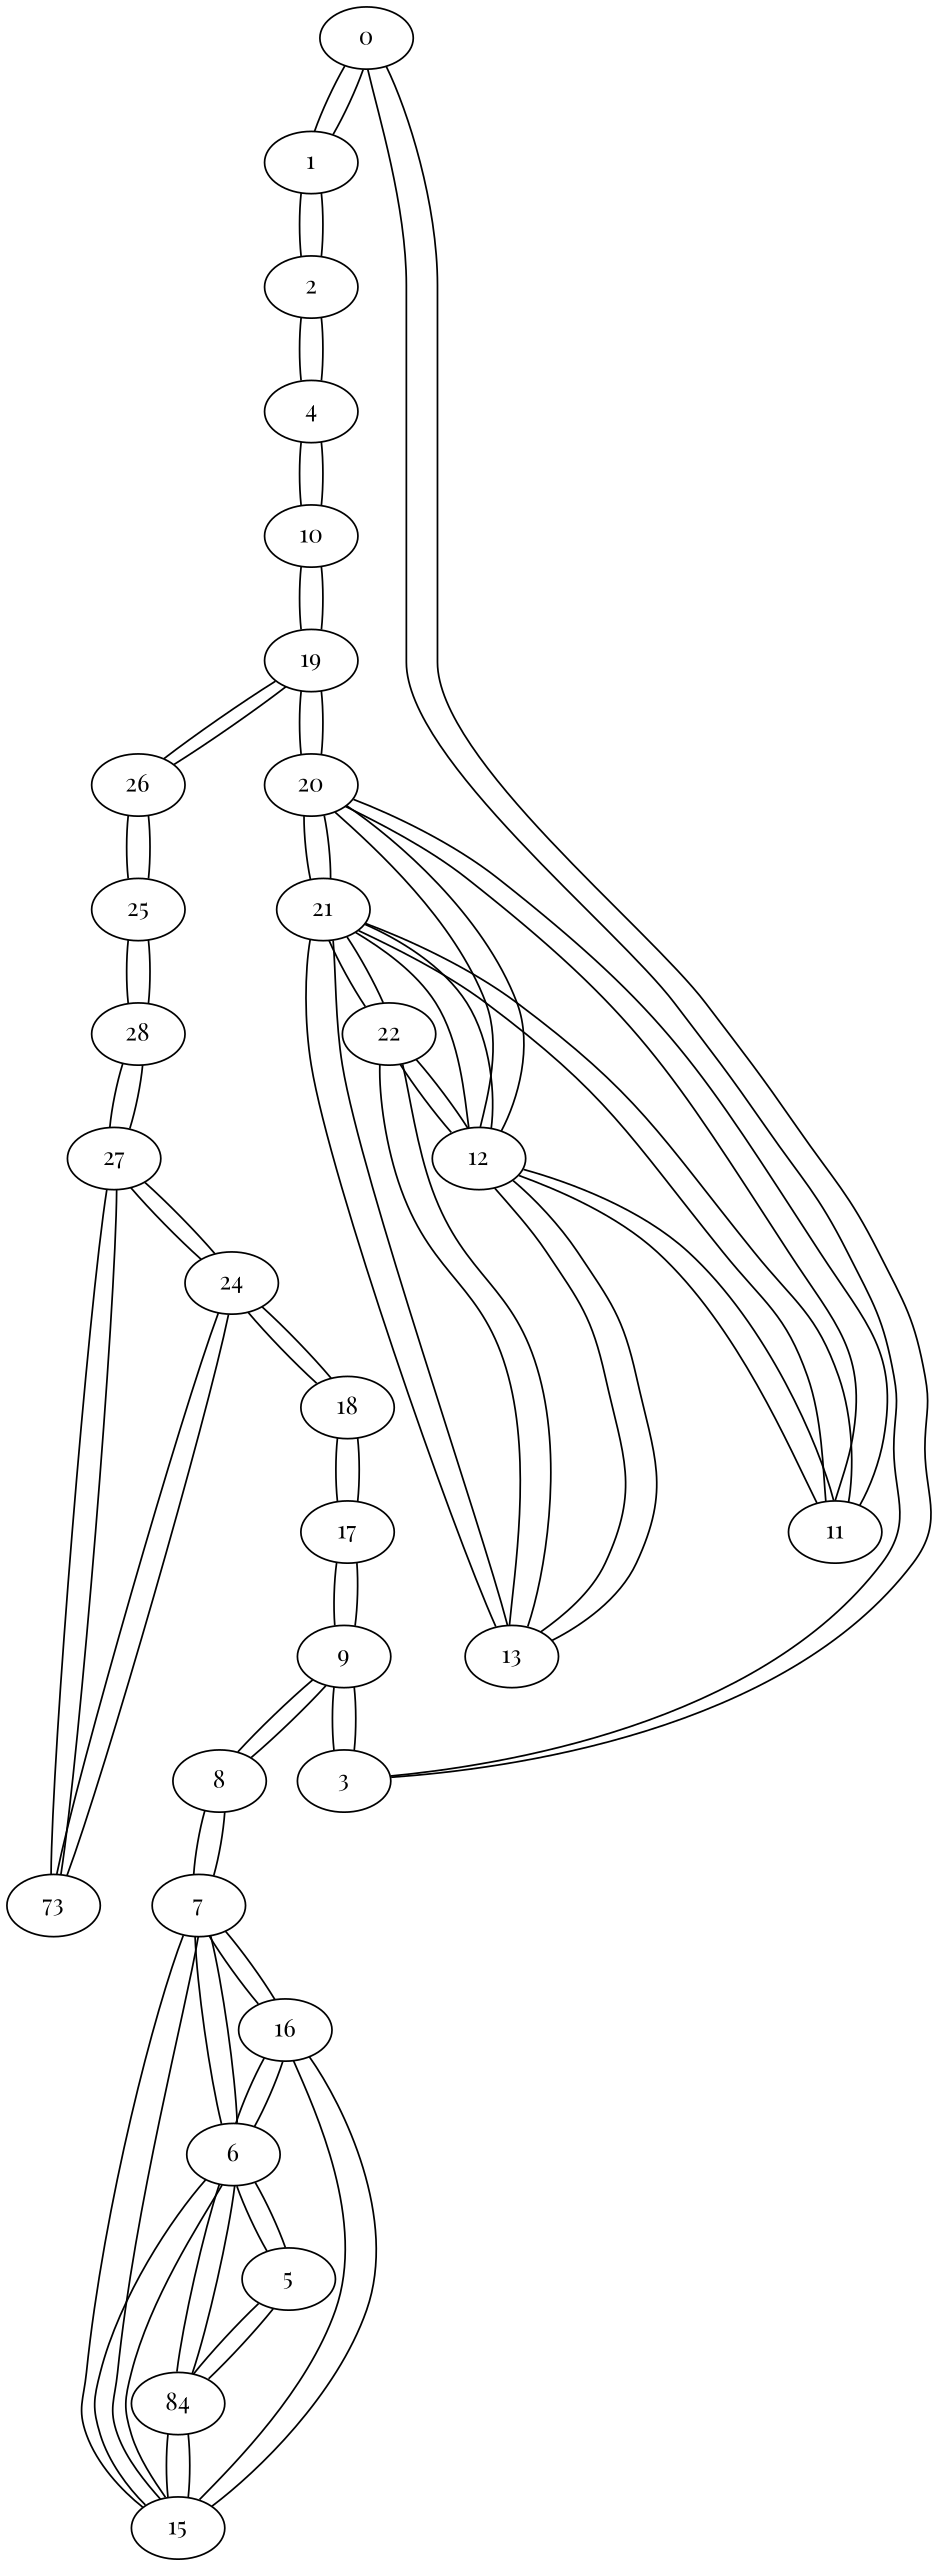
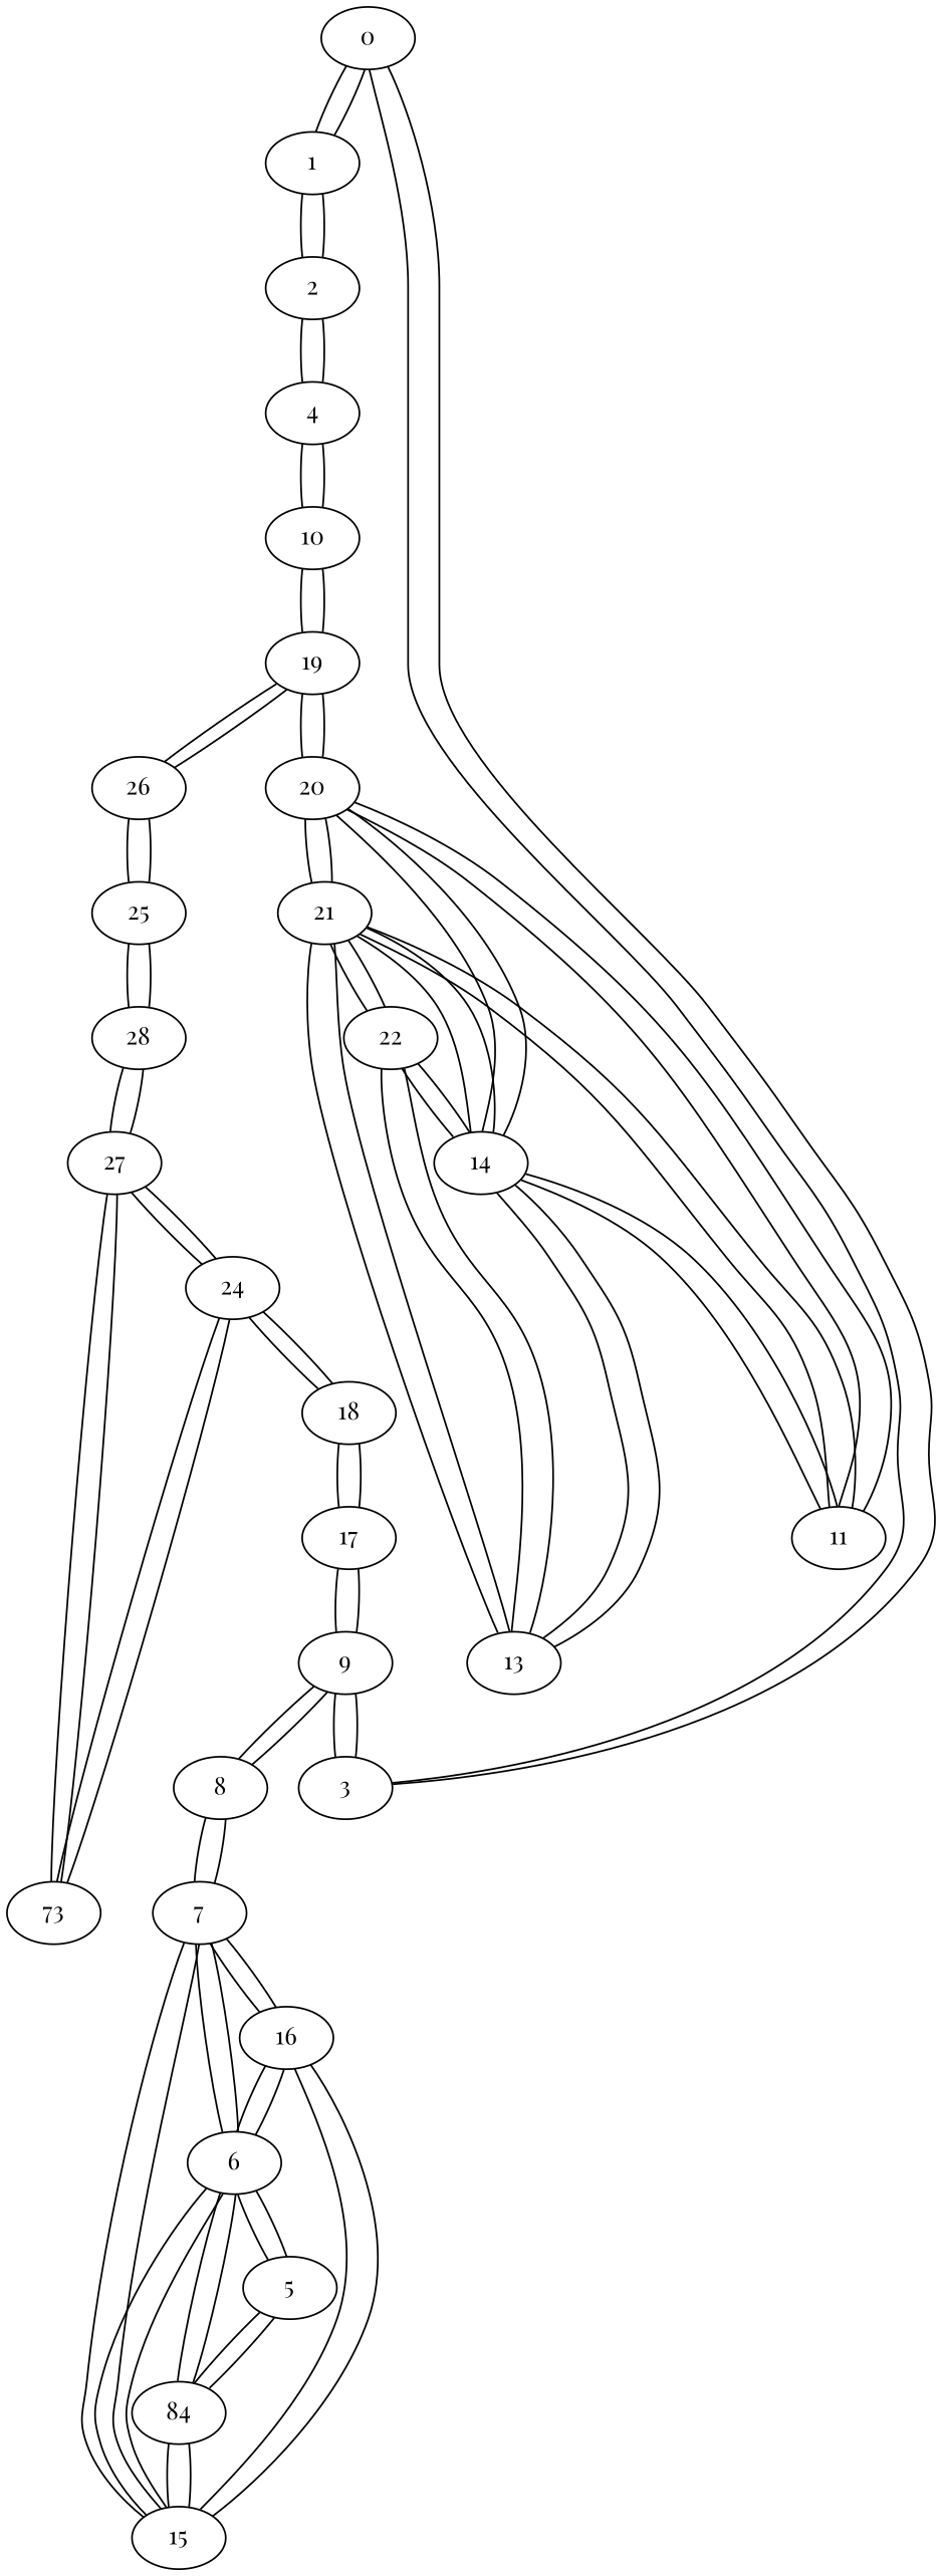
  graph {
    fontname="Playfair Display"
    node [fontname="Playfair Display"]
    edge [fontname="Playfair Display" weight=0.869706]
    0 [x=-7.33658 y=-0.315074 z=0.080802]
    1 [x=-6.5641 y=-0.714664 z=0.0807311]
    3 [x=-7.61289 y=0.539506 z=0.0805994]
    2 [x=-5.85823 y=-0.439926 z=0.0805736]
    9 [x=-8.62031 y=1.51972 z=0.0805475]
    4 [x=-4.68405 y=0.477822 z=0.0804324]
    10 [x=-4.37286 y=1.52702 z=0.0806143]
    8 [x=-9.51508 y=1.49742 z=0.0807654]
    17 [x=-8.10893 y=2.20548 z=0.0804979]
    19 [x=-4.24404 y=2.51735 z=0.0805167]
    5 [x=-12.3695 y=1.87171 z=0.0804122]
    6 [x=-11.2807 y=1.75686 z=0.0806277]
    n13 [label=84 x=-12.2876 y=2.02322 z=0.0802135]
    7 [x=-10.3066 y=1.72881 z=0.0804984]
    15 [x=-11.1012 y=2.14668 z=0.0804179]
    16 [x=-10.6434 y=2.28939 z=0.0808006]
    18 [x=-7.93938 y=2.62216 z=0.0804833]
    20 [x=-1.04051 y=2.05283 z=0.0805378]
    26 [x=-4.54046 y=3.41045 z=0.0802793]
    11 [x=-1.02526 y=1.90251 z=0.0804863]
-   12 [x=-0.657268 y=1.74689 z=0.080486]
+   12 [x=-0.657268 y=1.74689 z=0.080486 label=14]
    21 [x=-0.683897 y=2.17248 z=0.0803879]
    13 [x=0.0720466 y=1.97314 z=0.08056]
    22 [x=0.15648 y=2.18502 z=0.0803679]
    24 [x=-7.93639 y=3.55613 z=0.0805595]
    n26 [label=73 x=-8.01943 y=3.74696 z=0.0808946]
    27 [x=-7.48045 y=4.07337 z=0.0803803]
    25 [x=-5.5374 y=3.80745 z=0.0804905]
    28 [x=-6.55601 y=4.13154 z=0.0805808]
    0 -- 1
    0 -- 3 [weight=0.898141]
    1 -- 0
    1 -- 2 [weight=0.757457]
    3 -- 0 [weight=0.898141]
    3 -- 9 [weight=1.40586]
    2 -- 1 [weight=0.757457]
    2 -- 4 [weight=1.49052]
    9 -- 3 [weight=1.40586]
    9 -- 8 [weight=0.895046]
    9 -- 17 [weight=0.85544]
    4 -- 2 [weight=1.49053]
    4 -- 10 [weight=1.09471]
    10 -- 4 [weight=1.0947]
    10 -- 19 [weight=0.998666]
    8 -- 9 [weight=0.895046]
    8 -- 7 [weight=0.824656]
    17 -- 9 [weight=0.85544]
    17 -- 18 [weight=0.449859]
    19 -- 10 [weight=0.998666]
    19 -- 20 [weight=3.23714]
    19 -- 26 [weight=0.941014]
    5 -- 6 [weight=1.09516]
    5 -- n13 [weight=0.172216]
    6 -- 5 [weight=1.09515]
    6 -- n13 [weight=1.04187]
    6 -- 7 [weight=0.974512]
    6 -- 15 [weight=0.429191]
    6 -- 16 [weight=0.830553]
    n13 -- 5 [weight=0.172216]
    n13 -- 6 [weight=1.04189]
    n13 -- 15 [weight=1.19318]
    7 -- 8 [weight=0.824656]
    7 -- 6 [weight=0.974512]
    7 -- 15 [weight=0.897731]
    7 -- 16 [weight=0.653951]
    15 -- 6 [weight=0.429191]
    15 -- n13 [weight=1.19316]
    15 -- 7 [weight=0.897731]
    15 -- 16 [weight=0.479525]
    16 -- 6 [weight=0.830553]
    16 -- 7 [weight=0.653951]
    16 -- 15 [weight=0.479525]
    18 -- 17 [weight=0.449859]
    18 -- 24 [weight=0.933971]
    20 -- 19 [weight=3.23714]
    20 -- 11 [weight=0.151094]
    20 -- 12 [weight=0.490388]
    20 -- 21 [weight=0.376152]
    26 -- 19 [weight=0.941014]
    26 -- 25 [weight=1.07341]
    11 -- 20 [weight=0.151094]
    11 -- 12 [weight=0.399549]
    11 -- 21 [weight=0.435216]
    12 -- 20 [weight=0.490388]
    12 -- 11 [weight=0.399549]
    12 -- 21 [weight=0.426424]
    12 -- 13 [weight=0.763602]
    12 -- 22 [weight=0.924201]
    21 -- 20 [weight=0.376152]
    21 -- 11 [weight=0.435216]
    21 -- 12 [weight=0.426424]
    21 -- 13 [weight=0.781785]
    21 -- 22 [weight=0.840471]
    13 -- 12 [weight=0.763602]
    13 -- 21 [weight=0.781785]
    13 -- 22 [weight=0.228089]
    22 -- 12 [weight=0.924201]
    22 -- 21 [weight=0.840471]
    22 -- 13 [weight=0.228089]
    24 -- 18 [weight=0.933971]
    24 -- n26 [weight=0.208115]
    24 -- 27 [weight=0.689511]
    n26 -- 24 [weight=0.208115]
    n26 -- 27 [weight=0.630114]
    27 -- 24 [weight=0.689511]
    27 -- n26 [weight=0.630114]
    27 -- 28 [weight=0.92627]
    25 -- 26 [weight=1.0734]
    25 -- 28 [weight=1.06927]
    28 -- 27 [weight=0.92627]
    28 -- 25 [weight=1.06926]
  }
